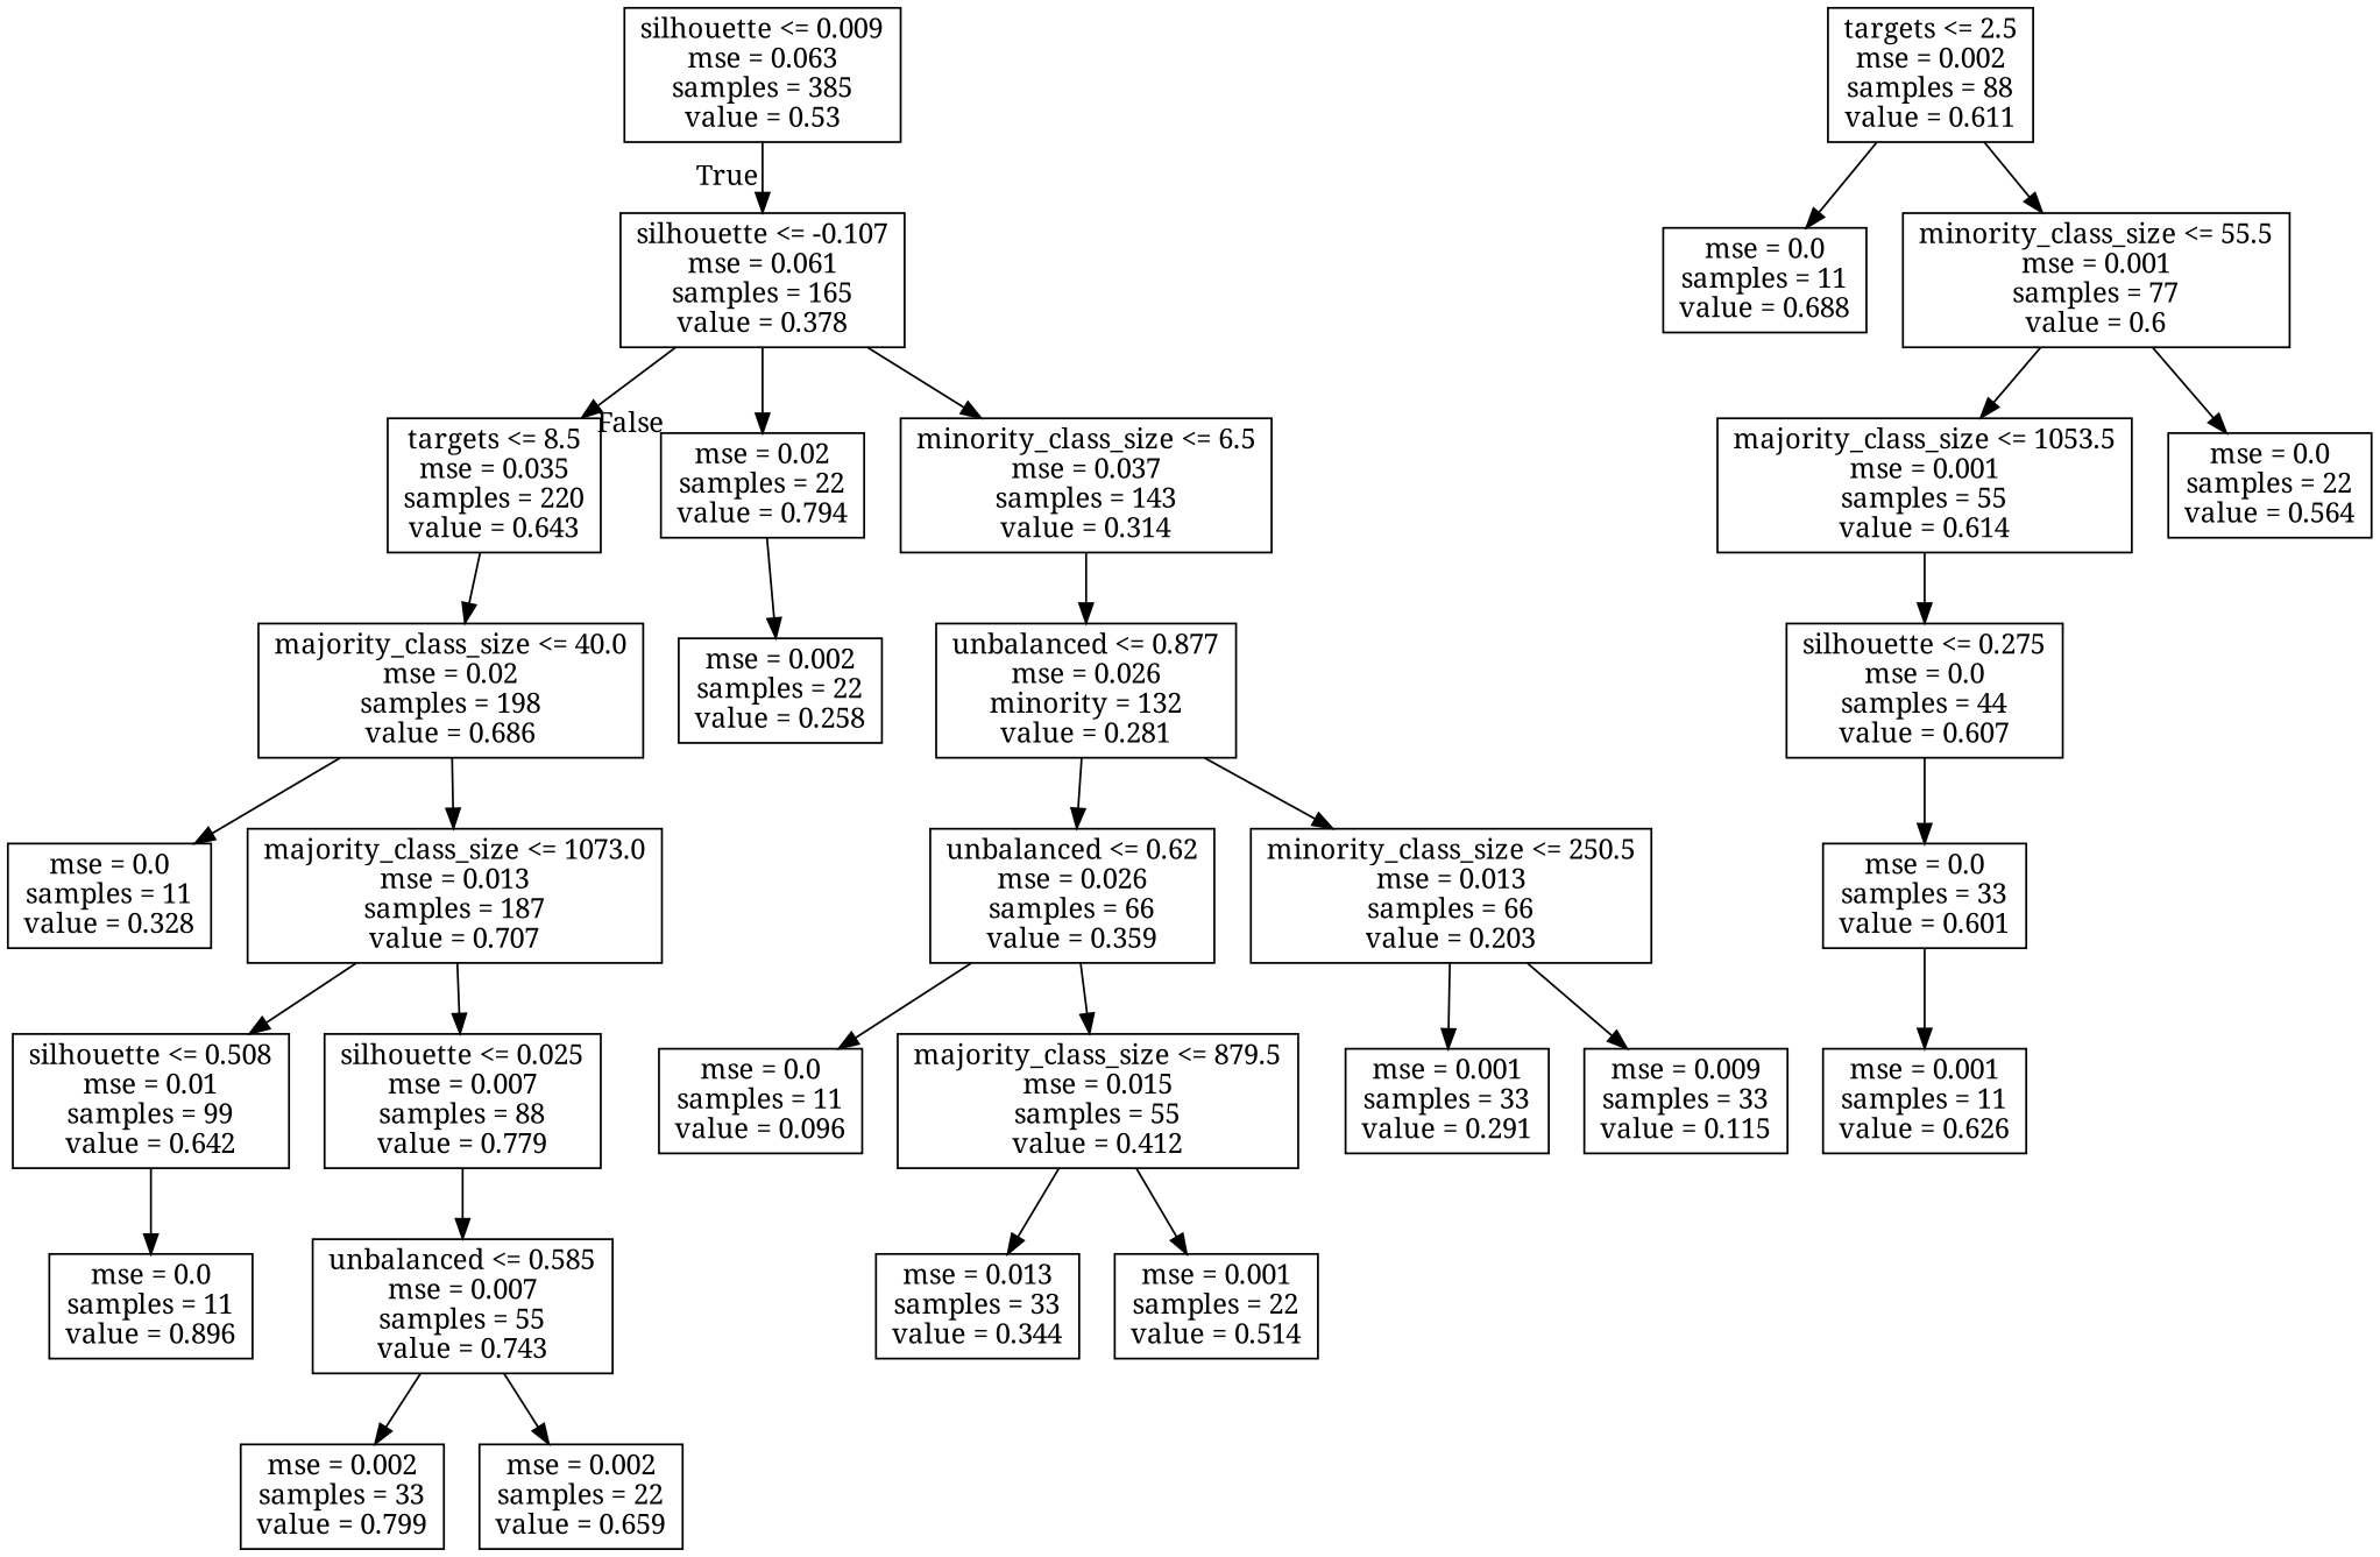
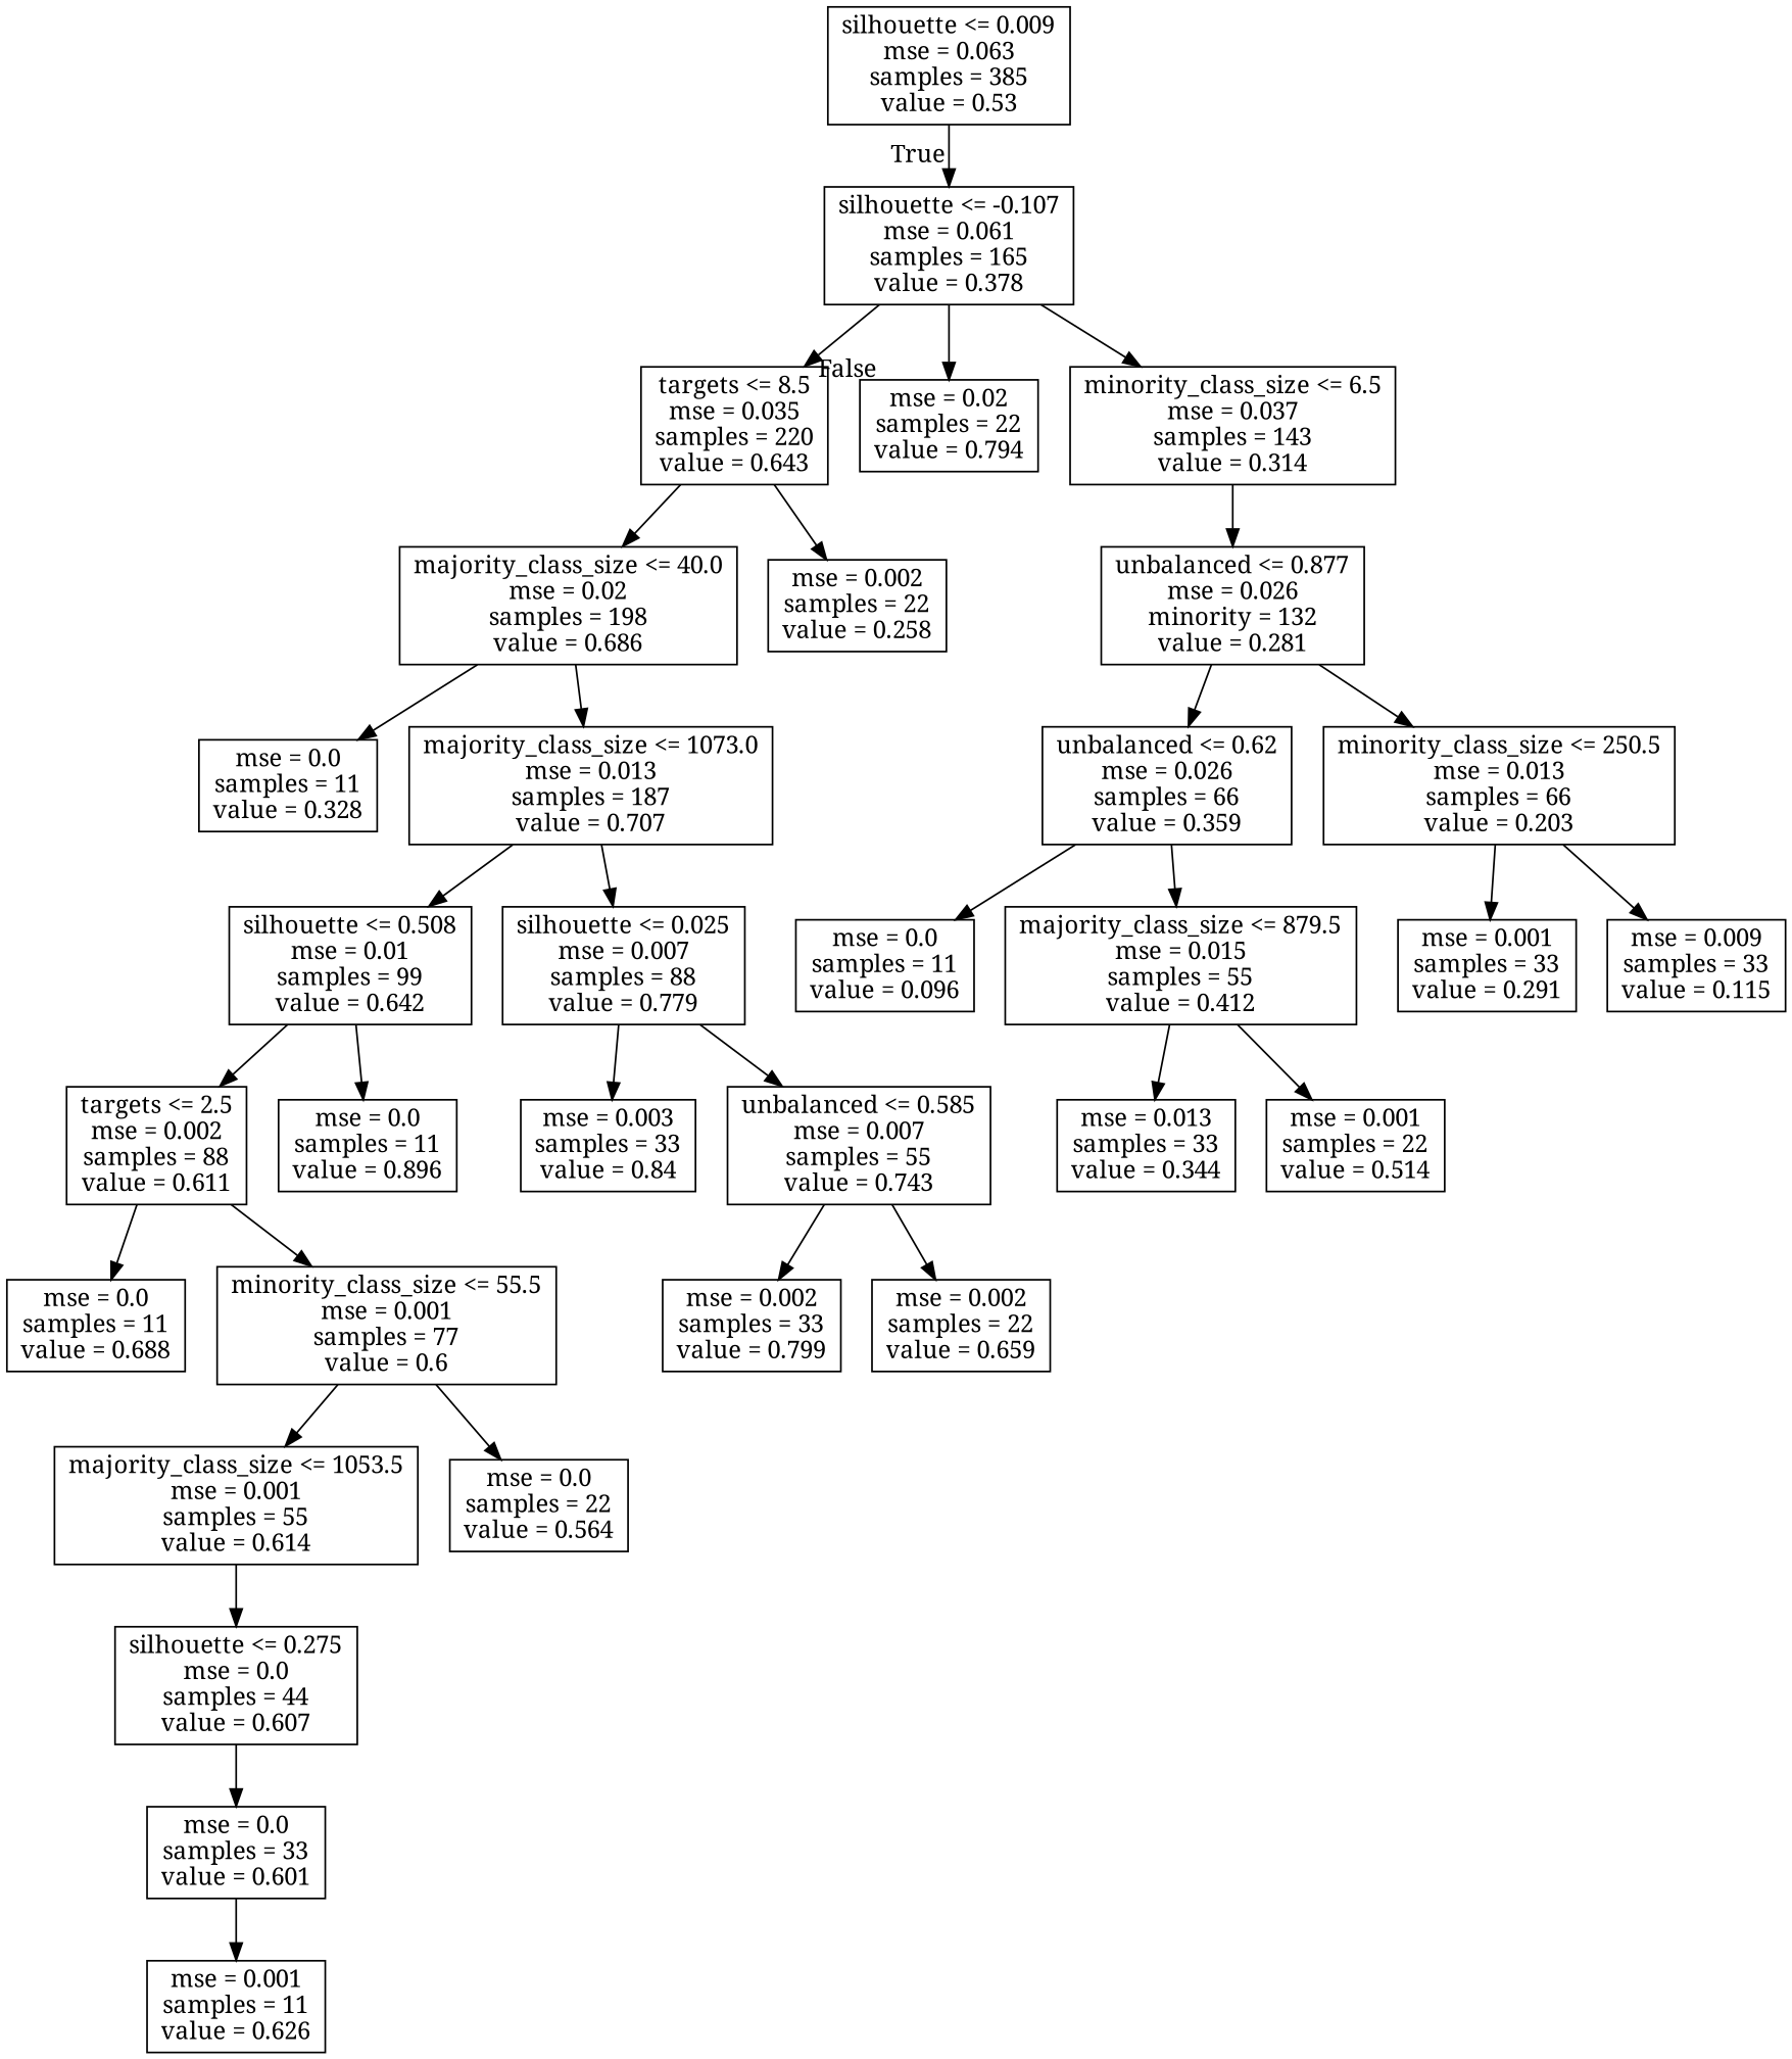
  digraph {
    fontname="Noto Serif"
    node [fontname="Noto Serif" shape=box]
    edge [fontname="Noto Serif"]
    n1 [label="silhouette <= 0.009\nmse = 0.063\nsamples = 385\nvalue = 0.53"]
    n2 [label="silhouette <= -0.107\nmse = 0.061\nsamples = 165\nvalue = 0.378"]
    n3 [label="targets <= 8.5\nmse = 0.035\nsamples = 220\nvalue = 0.643"]
    n4 [label="mse = 0.02\nsamples = 22\nvalue = 0.794"]
    n5 [label="minority_class_size <= 6.5\nmse = 0.037\nsamples = 143\nvalue = 0.314"]
    n6 [label="majority_class_size <= 40.0\nmse = 0.02\nsamples = 198\nvalue = 0.686"]
    n7 [label="mse = 0.002\nsamples = 22\nvalue = 0.258"]
    n8 [label="unbalanced <= 0.877\nmse = 0.026\nminority = 132\nvalue = 0.281"]
    n9 [label="unbalanced <= 0.62\nmse = 0.026\nsamples = 66\nvalue = 0.359"]
    n10 [label="minority_class_size <= 250.5\nmse = 0.013\nsamples = 66\nvalue = 0.203"]
    n11 [label="mse = 0.0\nsamples = 11\nvalue = 0.096"]
    n12 [label="majority_class_size <= 879.5\nmse = 0.015\nsamples = 55\nvalue = 0.412"]
    n13 [label="mse = 0.001\nsamples = 33\nvalue = 0.291"]
    n14 [label="mse = 0.009\nsamples = 33\nvalue = 0.115"]
    n15 [label="mse = 0.013\nsamples = 33\nvalue = 0.344"]
    n16 [label="mse = 0.001\nsamples = 22\nvalue = 0.514"]
    n17 [label="mse = 0.0\nsamples = 11\nvalue = 0.328"]
    n18 [label="majority_class_size <= 1073.0\nmse = 0.013\nsamples = 187\nvalue = 0.707"]
    n19 [label="silhouette <= 0.508\nmse = 0.01\nsamples = 99\nvalue = 0.642"]
    n20 [label="silhouette <= 0.025\nmse = 0.007\nsamples = 88\nvalue = 0.779"]
    n21 [label="targets <= 2.5\nmse = 0.002\nsamples = 88\nvalue = 0.611"]
    n22 [label="mse = 0.0\nsamples = 11\nvalue = 0.896"]
+   n23 [label="mse = 0.003\nsamples = 33\nvalue = 0.84"]
    n24 [label="unbalanced <= 0.585\nmse = 0.007\nsamples = 55\nvalue = 0.743"]
    n25 [label="mse = 0.0\nsamples = 11\nvalue = 0.688"]
    n26 [label="minority_class_size <= 55.5\nmse = 0.001\nsamples = 77\nvalue = 0.6"]
    n27 [label="majority_class_size <= 1053.5\nmse = 0.001\nsamples = 55\nvalue = 0.614"]
    n28 [label="mse = 0.0\nsamples = 22\nvalue = 0.564"]
    n29 [label="silhouette <= 0.275\nmse = 0.0\nsamples = 44\nvalue = 0.607"]
    n30 [label="mse = 0.0\nsamples = 33\nvalue = 0.601"]
    n31 [label="mse = 0.001\nsamples = 11\nvalue = 0.626"]
    n32 [label="mse = 0.002\nsamples = 33\nvalue = 0.799"]
    n33 [label="mse = 0.002\nsamples = 22\nvalue = 0.659"]
    n1 -> n2 [headlabel=True labelangle=45 labeldistance=2.5]
    n2 -> n3 [headlabel=False labelangle=-45 labeldistance=2.5]
    n2 -> n4
    n2 -> n5
    n3 -> n6
-   n4 -> n7
+   n3 -> n7
    n5 -> n8
    n6 -> n17
    n6 -> n18
    n8 -> n9
    n8 -> n10
    n9 -> n11
    n9 -> n12
    n10 -> n13
    n10 -> n14
    n12 -> n15
    n12 -> n16
    n18 -> n19
    n18 -> n20
+   n19 -> n21
    n19 -> n22
+   n20 -> n23
    n20 -> n24
    n21 -> n25
    n21 -> n26
    n24 -> n32
    n24 -> n33
    n26 -> n27
    n26 -> n28
    n27 -> n29
    n29 -> n30
    n30 -> n31
  }
